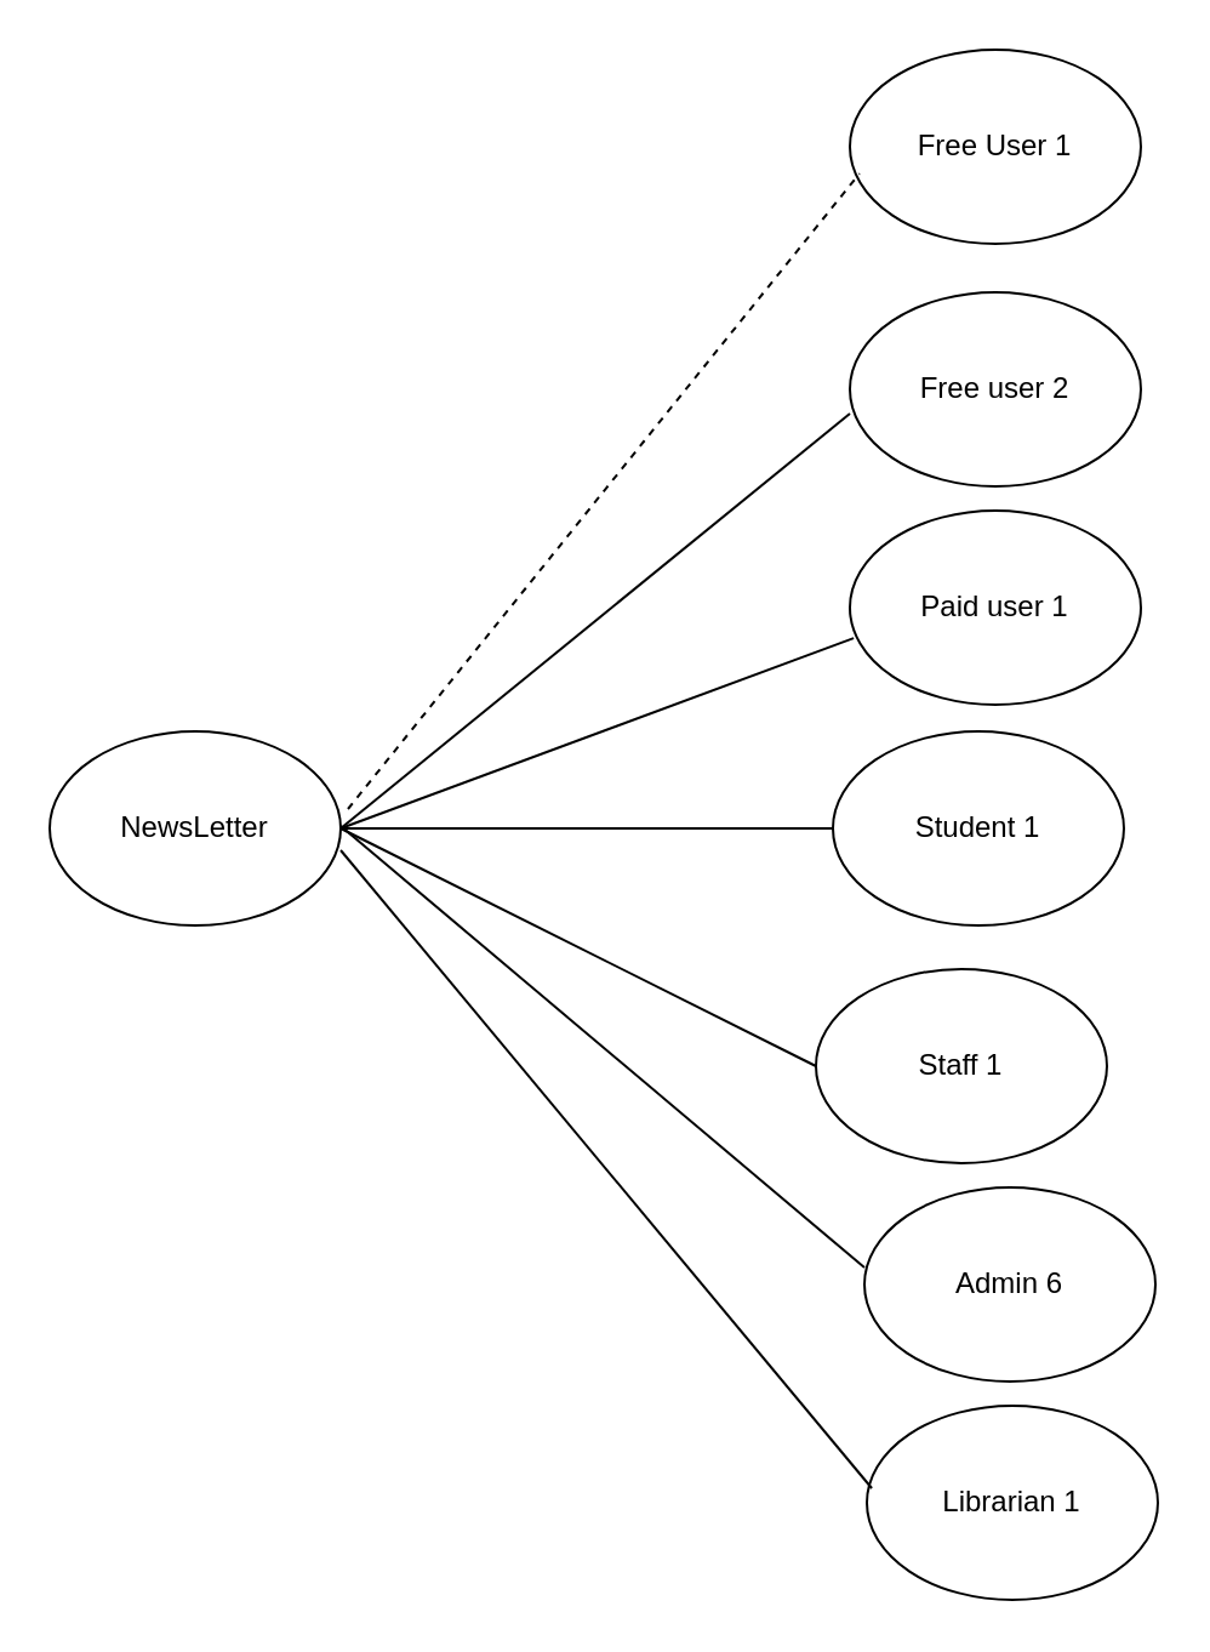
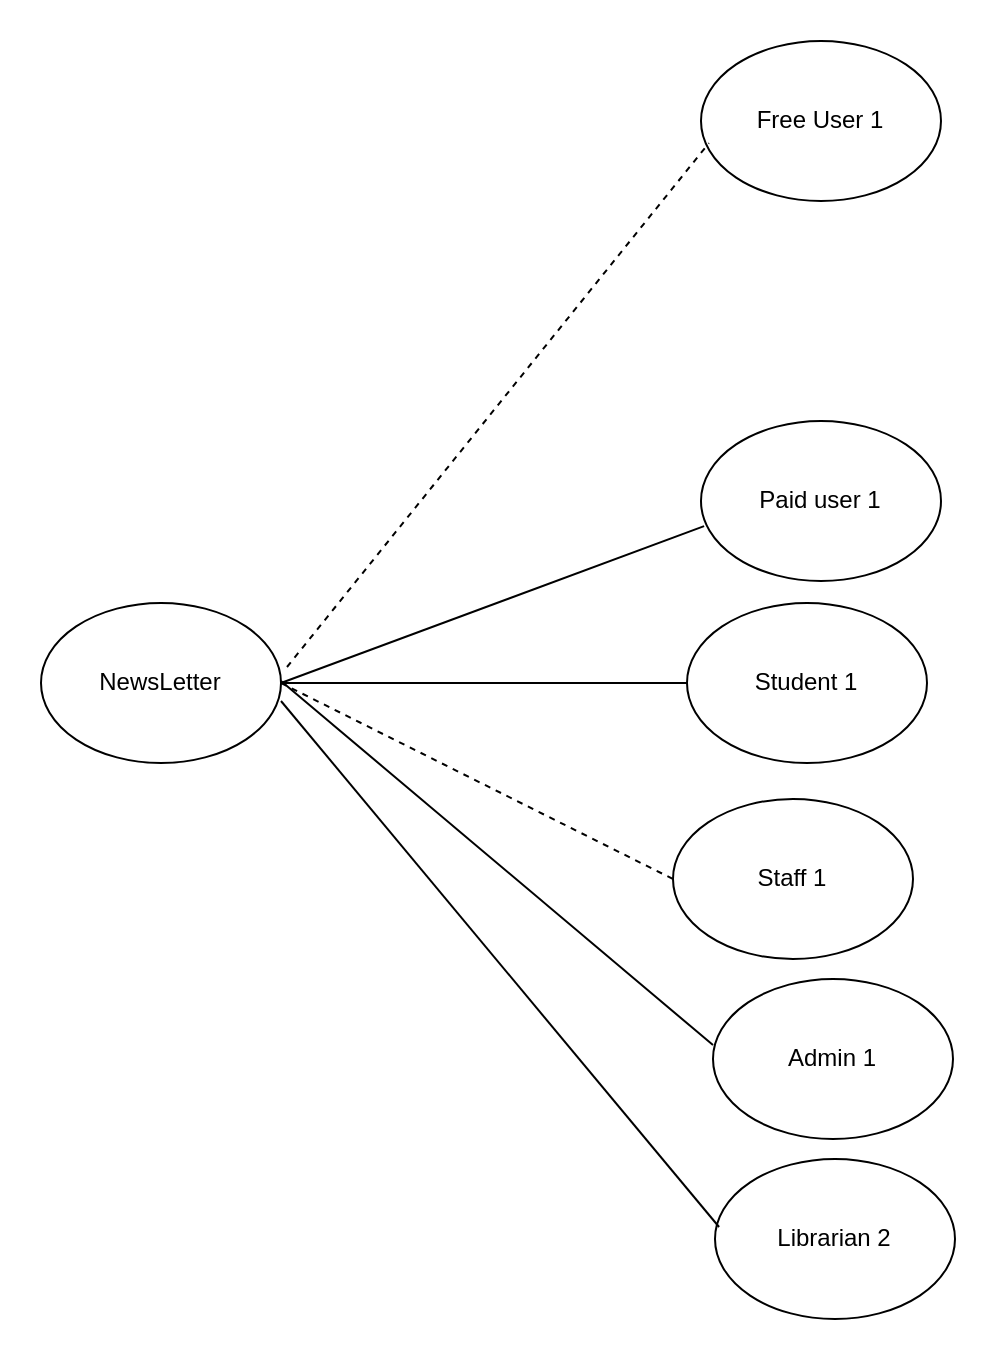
  <mxCell id="0" />
  <mxCell id="1" parent="0" />
  <mxCell id="2" value="NewsLetter" style="ellipse;whiteSpace=wrap;html=1;" parent="1" vertex="1"><mxGeometry x="20" y="301" width="120" height="80" as="geometry" /></mxCell>
  <mxCell id="3" value="Free User 1" style="ellipse;whiteSpace=wrap;html=1;" parent="1" vertex="1"><mxGeometry x="350" y="20" width="120" height="80" as="geometry" /></mxCell>
- <mxCell id="4" value="Free user 2" style="ellipse;whiteSpace=wrap;html=1;" parent="1" vertex="1"><mxGeometry x="350" y="120" width="120" height="80" as="geometry" /></mxCell>
  <mxCell id="5" value="Paid user 1" style="ellipse;whiteSpace=wrap;html=1;" parent="1" vertex="1"><mxGeometry x="350" y="210" width="120" height="80" as="geometry" /></mxCell>
  <mxCell id="6" value="Student 1" style="ellipse;whiteSpace=wrap;html=1;" parent="1" vertex="1"><mxGeometry x="343" y="301" width="120" height="80" as="geometry" /></mxCell>
  <mxCell id="7" value="Staff 1" style="ellipse;whiteSpace=wrap;html=1;" parent="1" vertex="1"><mxGeometry x="336" y="399" width="120" height="80" as="geometry" /></mxCell>
- <mxCell id="8" value="Admin 6" style="ellipse;whiteSpace=wrap;html=1;" parent="1" vertex="1"><mxGeometry x="356" y="489" width="120" height="80" as="geometry" /></mxCell>
- <mxCell id="9" value="Librarian 1" style="ellipse;whiteSpace=wrap;html=1;" parent="1" vertex="1"><mxGeometry x="357" y="579" width="120" height="80" as="geometry" /></mxCell>
+ <mxCell id="8" value="Admin 1" style="ellipse;whiteSpace=wrap;html=1;" parent="1" vertex="1"><mxGeometry x="356" y="489" width="120" height="80" as="geometry" /></mxCell>
+ <mxCell id="9" value="Librarian 2" style="ellipse;whiteSpace=wrap;html=1;" parent="1" vertex="1"><mxGeometry x="357" y="579" width="120" height="80" as="geometry" /></mxCell>
  <mxCell id="10" value="" style="endArrow=none;html=1;rounded=0;entryX=0.033;entryY=0.638;entryDx=0;entryDy=0;entryPerimeter=0;exitX=1.025;exitY=0.4;exitDx=0;exitDy=0;exitPerimeter=0;dashed=1;" parent="1" source="2" target="3" edge="1"><mxGeometry width="50" height="50" relative="1" as="geometry"><mxPoint x="120" y="310" as="sourcePoint" /><mxPoint x="170" y="260" as="targetPoint" /></mxGeometry></mxCell>
- <mxCell id="11" value="" style="endArrow=none;html=1;rounded=0;exitX=1;exitY=0.5;exitDx=0;exitDy=0;entryX=0;entryY=0.625;entryDx=0;entryDy=0;entryPerimeter=0;" parent="1" source="2" target="4" edge="1"><mxGeometry width="50" height="50" relative="1" as="geometry"><mxPoint x="340" y="360" as="sourcePoint" /><mxPoint x="390" y="310" as="targetPoint" /></mxGeometry></mxCell>
  <mxCell id="12" value="" style="endArrow=none;html=1;rounded=0;exitX=1;exitY=0.5;exitDx=0;exitDy=0;entryX=0.013;entryY=0.657;entryDx=0;entryDy=0;entryPerimeter=0;" parent="1" source="2" target="5" edge="1"><mxGeometry width="50" height="50" relative="1" as="geometry"><mxPoint x="190" y="410" as="sourcePoint" /><mxPoint x="360" y="260" as="targetPoint" /></mxGeometry></mxCell>
  <mxCell id="13" value="" style="endArrow=none;html=1;rounded=0;exitX=1;exitY=0.5;exitDx=0;exitDy=0;entryX=0;entryY=0.5;entryDx=0;entryDy=0;" parent="1" source="2" target="6" edge="1"><mxGeometry width="50" height="50" relative="1" as="geometry"><mxPoint x="200" y="430" as="sourcePoint" /><mxPoint x="250" y="380" as="targetPoint" /></mxGeometry></mxCell>
- <mxCell id="14" value="" style="endArrow=none;html=1;rounded=0;exitX=1;exitY=0.5;exitDx=0;exitDy=0;entryX=0;entryY=0.5;entryDx=0;entryDy=0;" parent="1" source="2" target="7" edge="1"><mxGeometry width="50" height="50" relative="1" as="geometry"><mxPoint x="170" y="430" as="sourcePoint" /><mxPoint x="220" y="380" as="targetPoint" /></mxGeometry></mxCell>
+ <mxCell id="14" value="" style="endArrow=none;html=1;rounded=0;exitX=1;exitY=0.5;exitDx=0;exitDy=0;entryX=0;entryY=0.5;entryDx=0;entryDy=0;dashed=1;" parent="1" source="2" target="7" edge="1"><mxGeometry width="50" height="50" relative="1" as="geometry"><mxPoint x="170" y="430" as="sourcePoint" /><mxPoint x="220" y="380" as="targetPoint" /></mxGeometry></mxCell>
  <mxCell id="15" value="" style="endArrow=none;html=1;rounded=0;entryX=0;entryY=0.413;entryDx=0;entryDy=0;entryPerimeter=0;" parent="1" target="8" edge="1"><mxGeometry width="50" height="50" relative="1" as="geometry"><mxPoint x="140" y="340" as="sourcePoint" /><mxPoint x="240" y="440" as="targetPoint" /></mxGeometry></mxCell>
  <mxCell id="16" value="" style="endArrow=none;html=1;rounded=0;entryX=0.017;entryY=0.425;entryDx=0;entryDy=0;entryPerimeter=0;" parent="1" target="9" edge="1"><mxGeometry width="50" height="50" relative="1" as="geometry"><mxPoint x="140" y="350" as="sourcePoint" /><mxPoint x="130" y="550" as="targetPoint" /></mxGeometry></mxCell>
